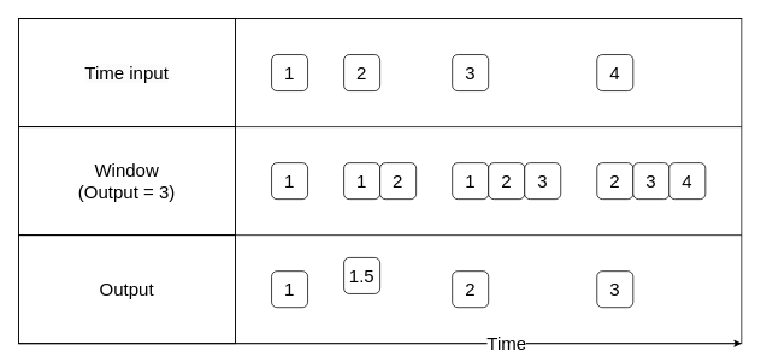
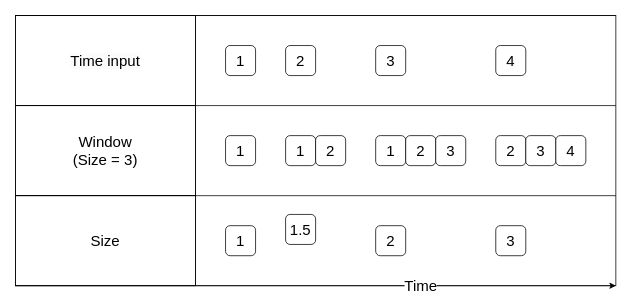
  <mxCell id="0" />
  <mxCell id="1" parent="0" />
  <mxCell id="2" value="" style="rounded=0;whiteSpace=wrap;html=1;fontSize=20;fillColor=none;" vertex="1" parent="1"><mxGeometry x="20" y="20" width="800" height="360" as="geometry" /></mxCell>
  <mxCell id="3" value="1" style="rounded=1;whiteSpace=wrap;html=1;fontSize=20;" vertex="1" parent="1"><mxGeometry y="60" width="40" height="40" as="geometry" x="300" /></mxCell>
  <mxCell id="4" value="2" style="rounded=1;whiteSpace=wrap;html=1;fontSize=20;" vertex="1" parent="1"><mxGeometry x="380" y="60" width="40" height="40" as="geometry" /></mxCell>
  <mxCell id="5" value="3" style="rounded=1;whiteSpace=wrap;html=1;fontSize=20;" vertex="1" parent="1"><mxGeometry x="500" y="60" width="40" height="40" as="geometry" /></mxCell>
  <mxCell id="6" value="1" style="rounded=1;whiteSpace=wrap;html=1;fontSize=20;" vertex="1" parent="1"><mxGeometry y="180" width="40" height="40" as="geometry" x="300" /></mxCell>
  <mxCell id="7" value="1" style="rounded=1;whiteSpace=wrap;html=1;fontSize=20;" vertex="1" parent="1"><mxGeometry x="380" y="180" width="40" height="40" as="geometry" /></mxCell>
  <mxCell id="8" value="2" style="rounded=1;whiteSpace=wrap;html=1;fontSize=20;" vertex="1" parent="1"><mxGeometry x="420" y="180" width="40" height="40" as="geometry" /></mxCell>
  <mxCell id="9" value="1" style="rounded=1;whiteSpace=wrap;html=1;fontSize=20;" vertex="1" parent="1"><mxGeometry x="500" y="180" width="40" height="40" as="geometry" /></mxCell>
  <mxCell id="10" value="2" style="rounded=1;whiteSpace=wrap;html=1;fontSize=20;" vertex="1" parent="1"><mxGeometry x="540" y="180" width="40" height="40" as="geometry" /></mxCell>
  <mxCell id="11" value="3" style="rounded=1;whiteSpace=wrap;html=1;fontSize=20;" vertex="1" parent="1"><mxGeometry x="580" y="180" width="40" height="40" as="geometry" /></mxCell>
  <mxCell id="12" value="1" style="rounded=1;whiteSpace=wrap;html=1;fontSize=20;" vertex="1" parent="1"><mxGeometry width="40" height="40" as="geometry" x="300" y="300" /></mxCell>
  <mxCell id="13" value="1.5" style="rounded=1;whiteSpace=wrap;html=1;fontSize=20;" vertex="1" parent="1"><mxGeometry x="380" y="285" width="40" height="40" as="geometry" /></mxCell>
  <mxCell id="14" value="2" style="rounded=1;whiteSpace=wrap;html=1;fontSize=20;" vertex="1" parent="1"><mxGeometry x="500" width="40" height="40" as="geometry" y="300" /></mxCell>
  <mxCell id="15" value="4" style="rounded=1;whiteSpace=wrap;html=1;fontSize=20;" vertex="1" parent="1"><mxGeometry x="660" y="60" width="40" height="40" as="geometry" /></mxCell>
  <mxCell id="16" value="2" style="rounded=1;whiteSpace=wrap;html=1;fontSize=20;" vertex="1" parent="1"><mxGeometry x="660" y="180" width="40" height="40" as="geometry" /></mxCell>
  <mxCell id="17" value="3" style="rounded=1;whiteSpace=wrap;html=1;fontSize=20;" vertex="1" parent="1"><mxGeometry x="700" y="180" width="40" height="40" as="geometry" /></mxCell>
  <mxCell id="18" value="4" style="rounded=1;whiteSpace=wrap;html=1;fontSize=20;" vertex="1" parent="1"><mxGeometry x="740" y="180" width="40" height="40" as="geometry" /></mxCell>
  <mxCell id="19" value="3" style="rounded=1;whiteSpace=wrap;html=1;fontSize=20;" vertex="1" parent="1"><mxGeometry x="660" width="40" height="40" as="geometry" y="300" /></mxCell>
  <mxCell id="20" value="Time" style="endArrow=classic;html=1;rounded=0;fontSize=20;" edge="1" parent="1"><mxGeometry x="0.35" width="50" height="50" relative="1" as="geometry"><mxPoint x="20" y="380" as="sourcePoint" /><mxPoint x="820" y="380" as="targetPoint" /><mxPoint as="offset" /></mxGeometry></mxCell>
  <mxCell id="21" value="" style="endArrow=none;html=1;rounded=0;fontSize=20;entryX=1;entryY=0;entryDx=0;entryDy=0;" edge="1" parent="1" target="25"><mxGeometry width="50" height="50" relative="1" as="geometry"><mxPoint x="260" y="380" as="sourcePoint" /><mxPoint x="260" y="20" as="targetPoint" /></mxGeometry></mxCell>
  <mxCell id="22" value="" style="endArrow=none;html=1;rounded=0;fontSize=20;" edge="1" parent="1"><mxGeometry width="50" height="50" relative="1" as="geometry"><mxPoint x="20" y="140" as="sourcePoint" /><mxPoint x="820" y="140" as="targetPoint" /></mxGeometry></mxCell>
  <mxCell id="23" value="" style="endArrow=none;html=1;rounded=0;fontSize=20;" edge="1" parent="1"><mxGeometry width="50" height="50" relative="1" as="geometry"><mxPoint x="20" y="260" as="sourcePoint" /><mxPoint x="820" y="260" as="targetPoint" /></mxGeometry></mxCell>
  <mxCell id="24" value="" style="endArrow=none;html=1;rounded=0;fontSize=20;" edge="1" parent="1"><mxGeometry width="50" height="50" relative="1" as="geometry"><mxPoint x="20" y="20" as="sourcePoint" /><mxPoint x="820" y="20" as="targetPoint" /></mxGeometry></mxCell>
  <mxCell id="25" value="&lt;span style=&quot;color: rgb(0, 0, 0); font-family: Helvetica; font-size: 20px; font-style: normal; font-variant-ligatures: normal; font-variant-caps: normal; font-weight: 400; letter-spacing: normal; orphans: 2; text-align: center; text-indent: 0px; text-transform: none; widows: 2; word-spacing: 0px; -webkit-text-stroke-width: 0px; background-color: rgb(251, 251, 251); text-decoration-thickness: initial; text-decoration-style: initial; text-decoration-color: initial; float: none; display: inline !important;&quot;&gt;Time input&lt;/span&gt;" style="rounded=0;whiteSpace=wrap;html=1;fontSize=20;fillColor=none;" vertex="1" parent="1"><mxGeometry x="20" y="20" width="240" height="120" as="geometry" /></mxCell>
- <mxCell id="26" value="Window&lt;br&gt;(Output = 3)" style="rounded=0;whiteSpace=wrap;html=1;fontSize=20;fillColor=none;" vertex="1" parent="1"><mxGeometry x="20" y="140" width="240" height="120" as="geometry" /></mxCell>
- <mxCell id="27" value="Output" style="rounded=0;whiteSpace=wrap;html=1;fontSize=20;fillColor=none;" vertex="1" parent="1"><mxGeometry x="20" y="260" width="240" height="120" as="geometry" /></mxCell>
+ <mxCell id="26" value="Window&lt;br&gt;(Size = 3)" style="rounded=0;whiteSpace=wrap;html=1;fontSize=20;fillColor=none;" vertex="1" parent="1"><mxGeometry x="20" y="140" width="240" height="120" as="geometry" /></mxCell>
+ <mxCell id="27" value="Size" style="rounded=0;whiteSpace=wrap;html=1;fontSize=20;fillColor=none;" vertex="1" parent="1"><mxGeometry x="20" y="260" width="240" height="120" as="geometry" /></mxCell>
